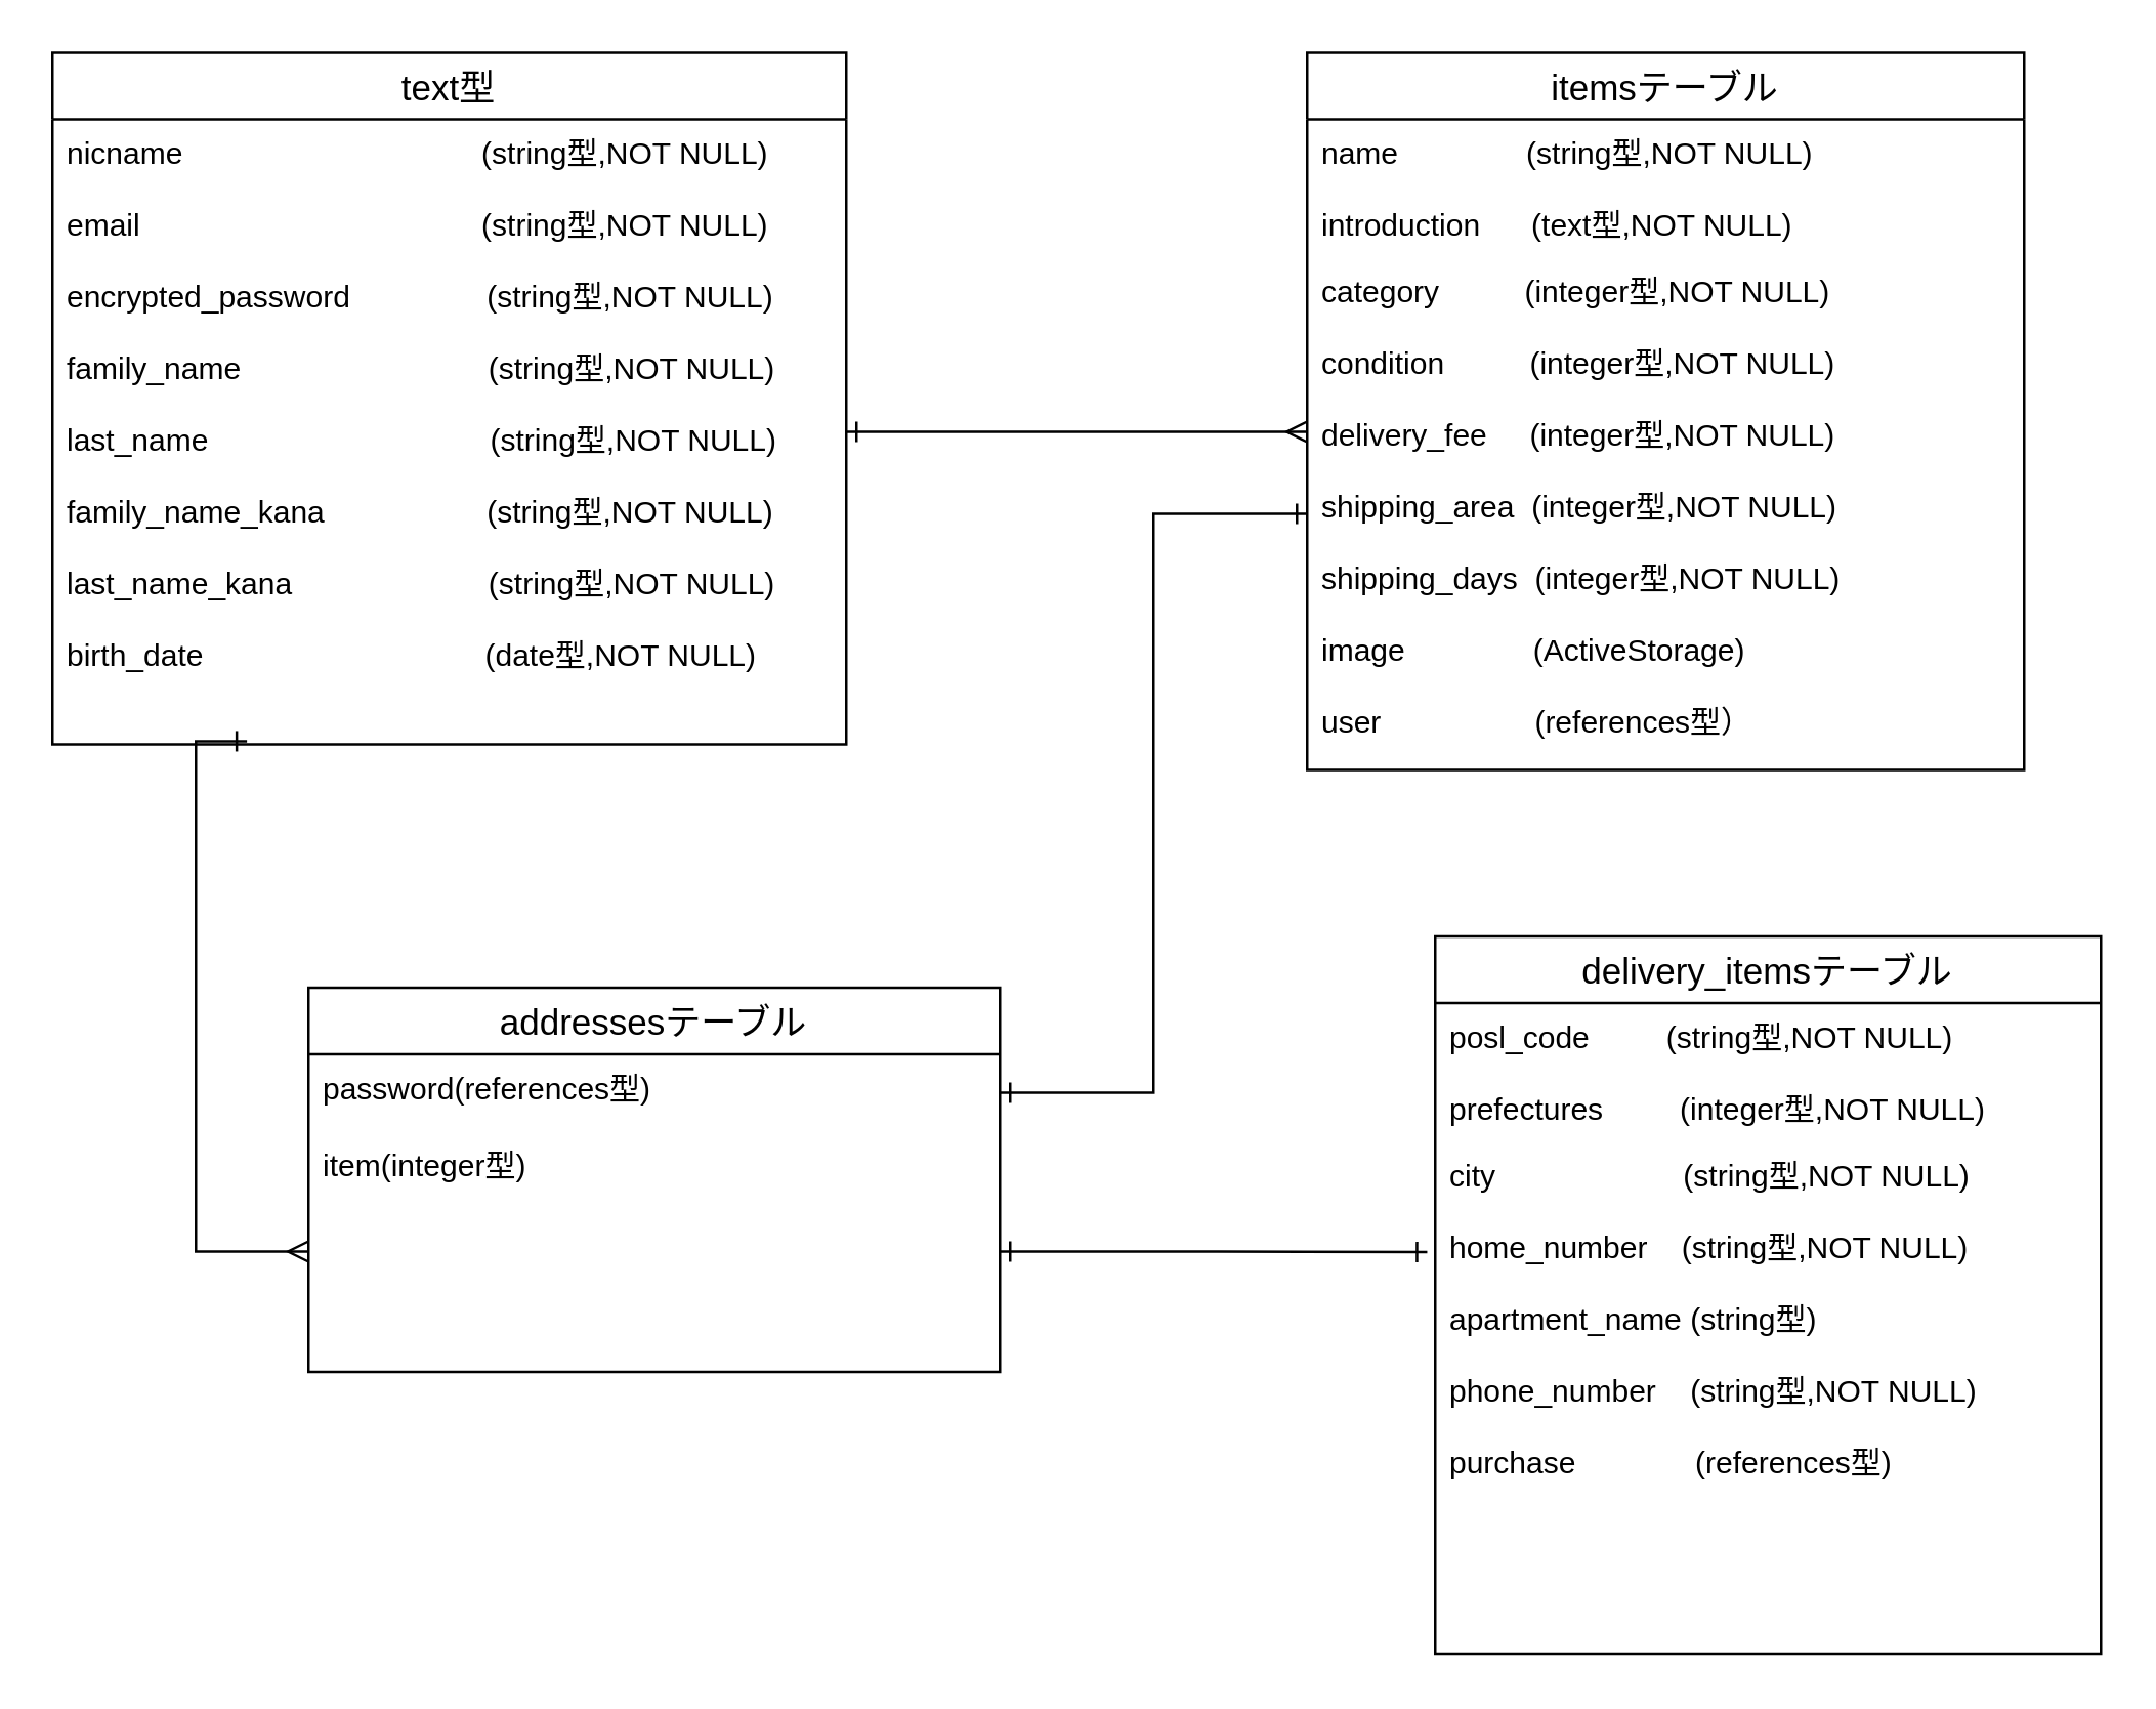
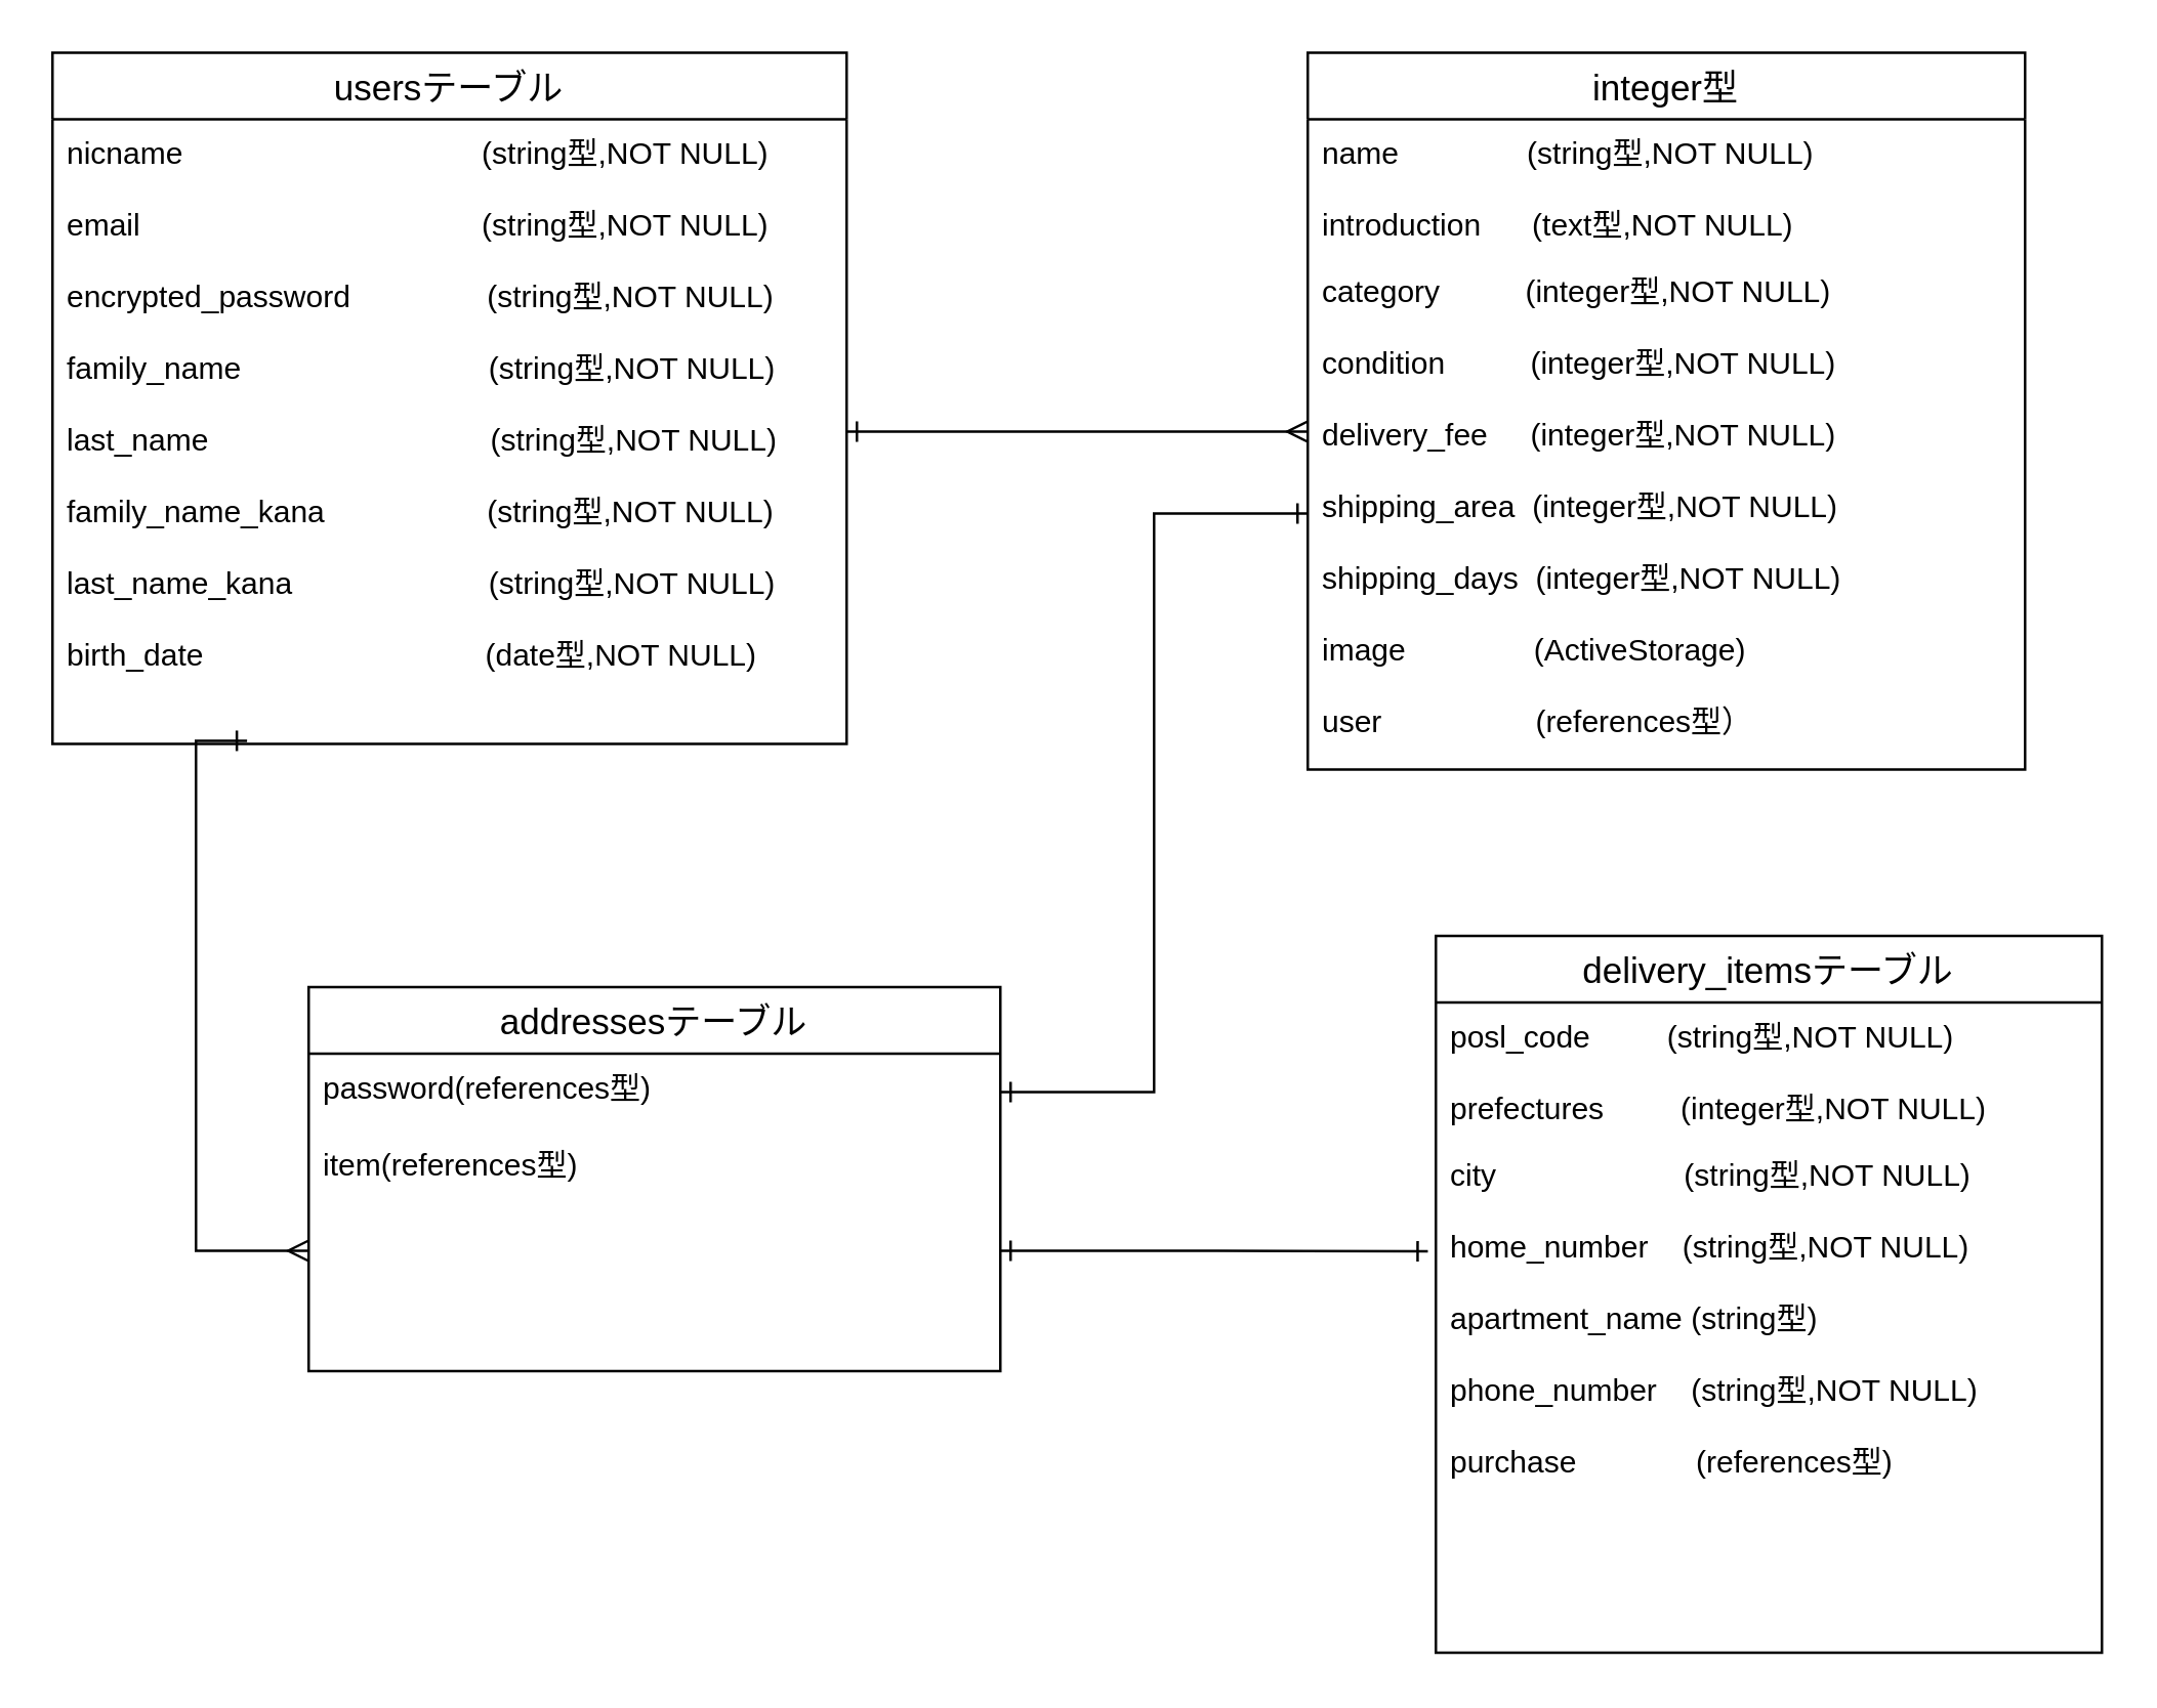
  <mxCell id="0" />
  <mxCell id="1" parent="0" />
- <mxCell id="2" value="text型" style="swimlane;fontStyle=0;childLayout=stackLayout;horizontal=1;startSize=26;horizontalStack=0;resizeParent=1;resizeParentMax=0;resizeLast=0;collapsible=1;marginBottom=0;align=center;fontSize=14;" parent="1" vertex="1"><mxGeometry x="20" y="20" width="310" height="270" as="geometry" /></mxCell>
+ <mxCell id="2" value="usersテーブル" style="swimlane;fontStyle=0;childLayout=stackLayout;horizontal=1;startSize=26;horizontalStack=0;resizeParent=1;resizeParentMax=0;resizeLast=0;collapsible=1;marginBottom=0;align=center;fontSize=14;" parent="1" vertex="1"><mxGeometry x="20" y="20" width="310" height="270" as="geometry" /></mxCell>
  <mxCell id="3" value="nicname                                   (string型,NOT NULL)&#10;&#10;email                                        (string型,NOT NULL)&#10;&#10;encrypted_password                (string型,NOT NULL)&#10;&#10;family_name                             (string型,NOT NULL)&#10;&#10;last_name                                 (string型,NOT NULL)&#10;&#10;family_name_kana                   (string型,NOT NULL)&#10;&#10;last_name_kana                       (string型,NOT NULL)&#10;&#10;birth_date                                 (date型,NOT NULL)" style="text;strokeColor=none;fillColor=none;spacingLeft=4;spacingRight=4;overflow=hidden;rotatable=0;points=[[0,0.5],[1,0.5]];portConstraint=eastwest;fontSize=12;" parent="2" vertex="1"><mxGeometry y="26" width="310" height="244" as="geometry" /></mxCell>
  <mxCell id="4" style="edgeStyle=orthogonalEdgeStyle;rounded=0;orthogonalLoop=1;jettySize=auto;html=1;exitX=0;exitY=0.5;exitDx=0;exitDy=0;entryX=0.245;entryY=0.995;entryDx=0;entryDy=0;entryPerimeter=0;endArrow=ERone;endFill=0;startArrow=ERmany;startFill=0;" parent="1" source="8" target="3" edge="1"><mxGeometry relative="1" as="geometry"><Array as="points"><mxPoint x="76" y="488" /></Array></mxGeometry></mxCell>
  <mxCell id="5" style="edgeStyle=orthogonalEdgeStyle;rounded=0;orthogonalLoop=1;jettySize=auto;html=1;exitX=1;exitY=0.5;exitDx=0;exitDy=0;startArrow=ERone;startFill=0;endArrow=ERmany;endFill=0;" parent="1" source="3" target="16" edge="1"><mxGeometry relative="1" as="geometry"><Array as="points"><mxPoint x="380" y="168" /><mxPoint x="380" y="168" /></Array></mxGeometry></mxCell>
  <mxCell id="6" value="addressesテーブル" style="swimlane;fontStyle=0;childLayout=stackLayout;horizontal=1;startSize=26;horizontalStack=0;resizeParent=1;resizeParentMax=0;resizeLast=0;collapsible=1;marginBottom=0;align=center;fontSize=14;" parent="1" vertex="1"><mxGeometry x="120" y="385" width="270" height="150" as="geometry" /></mxCell>
  <mxCell id="7" value="password(references型)&#10;&#10;" style="text;strokeColor=none;fillColor=none;spacingLeft=4;spacingRight=4;overflow=hidden;rotatable=0;points=[[0,0.5],[1,0.5]];portConstraint=eastwest;fontSize=12;" parent="6" vertex="1"><mxGeometry y="26" width="270" height="30" as="geometry" /></mxCell>
- <mxCell id="8" value="item(integer型)&#10;&#10;&#10;&#10;" style="text;strokeColor=none;fillColor=none;spacingLeft=4;spacingRight=4;overflow=hidden;rotatable=0;points=[[0,0.5],[1,0.5]];portConstraint=eastwest;fontSize=12;" parent="6" vertex="1"><mxGeometry y="56" width="270" height="94" as="geometry" /></mxCell>
+ <mxCell id="8" value="item(references型)&#10;&#10;&#10;&#10;" style="text;strokeColor=none;fillColor=none;spacingLeft=4;spacingRight=4;overflow=hidden;rotatable=0;points=[[0,0.5],[1,0.5]];portConstraint=eastwest;fontSize=12;" parent="6" vertex="1"><mxGeometry y="56" width="270" height="94" as="geometry" /></mxCell>
  <mxCell id="9" style="edgeStyle=orthogonalEdgeStyle;rounded=0;orthogonalLoop=1;jettySize=auto;html=1;exitX=0;exitY=0.5;exitDx=0;exitDy=0;entryX=1;entryY=0.5;entryDx=0;entryDy=0;endArrow=ERone;endFill=0;startArrow=ERone;startFill=0;" edge="1" parent="1" source="16" target="7"><mxGeometry relative="1" as="geometry" /></mxCell>
  <mxCell id="10" style="edgeStyle=orthogonalEdgeStyle;rounded=0;orthogonalLoop=1;jettySize=auto;html=1;exitX=1;exitY=0.5;exitDx=0;exitDy=0;entryX=-0.012;entryY=0.216;entryDx=0;entryDy=0;entryPerimeter=0;endArrow=ERone;endFill=0;startArrow=ERone;startFill=0;" edge="1" parent="1" source="8" target="13"><mxGeometry relative="1" as="geometry" /></mxCell>
  <mxCell id="11" value="delivery_itemsテーブル" style="swimlane;fontStyle=0;childLayout=stackLayout;horizontal=1;startSize=26;horizontalStack=0;resizeParent=1;resizeParentMax=0;resizeLast=0;collapsible=1;marginBottom=0;align=center;fontSize=14;" parent="1" vertex="1"><mxGeometry x="560" y="365" width="260" height="280" as="geometry" /></mxCell>
  <mxCell id="12" value="posl_code         (string型,NOT NULL)&#10;&#10;prefectures         (integer型,NOT NULL)" style="text;strokeColor=none;fillColor=none;spacingLeft=4;spacingRight=4;overflow=hidden;rotatable=0;points=[[0,0.5],[1,0.5]];portConstraint=eastwest;fontSize=12;" parent="11" vertex="1"><mxGeometry y="26" width="260" height="54" as="geometry" /></mxCell>
  <mxCell id="13" value="city                      (string型,NOT NULL)&#10;&#10;home_number    (string型,NOT NULL)&#10;&#10;apartment_name (string型)&#10;&#10;phone_number    (string型,NOT NULL)&#10;&#10;purchase              (references型)&#10;&#10;&#10;&#10;" style="text;strokeColor=none;fillColor=none;spacingLeft=4;spacingRight=4;overflow=hidden;rotatable=0;points=[[0,0.5],[1,0.5]];portConstraint=eastwest;fontSize=12;" parent="11" vertex="1"><mxGeometry y="80" width="260" height="200" as="geometry" /></mxCell>
- <mxCell id="14" value="itemsテーブル" style="swimlane;fontStyle=0;childLayout=stackLayout;horizontal=1;startSize=26;horizontalStack=0;resizeParent=1;resizeParentMax=0;resizeLast=0;collapsible=1;marginBottom=0;align=center;fontSize=14;" parent="1" vertex="1"><mxGeometry x="510" y="20" width="280" height="280" as="geometry" /></mxCell>
+ <mxCell id="14" value="integer型" style="swimlane;fontStyle=0;childLayout=stackLayout;horizontal=1;startSize=26;horizontalStack=0;resizeParent=1;resizeParentMax=0;resizeLast=0;collapsible=1;marginBottom=0;align=center;fontSize=14;" parent="1" vertex="1"><mxGeometry x="510" y="20" width="280" height="280" as="geometry" /></mxCell>
  <mxCell id="15" value="name               (string型,NOT NULL)&#10;&#10;introduction      (text型,NOT NULL)&#10;&#10;&#10;&#10;&#10;&#10;&#10;" style="text;strokeColor=none;fillColor=none;spacingLeft=4;spacingRight=4;overflow=hidden;rotatable=0;points=[[0,0.5],[1,0.5]];portConstraint=eastwest;fontSize=12;" parent="14" vertex="1"><mxGeometry y="26" width="280" height="54" as="geometry" /></mxCell>
  <mxCell id="16" value="category          (integer型,NOT NULL)&#10;&#10;condition          (integer型,NOT NULL)&#10;&#10;delivery_fee     (integer型,NOT NULL)&#10;&#10;shipping_area  (integer型,NOT NULL)&#10;&#10;shipping_days  (integer型,NOT NULL)&#10;&#10;image               (ActiveStorage)&#10;&#10;user                  (references型）" style="text;strokeColor=none;fillColor=none;spacingLeft=4;spacingRight=4;overflow=hidden;rotatable=0;points=[[0,0.5],[1,0.5]];portConstraint=eastwest;fontSize=12;" parent="14" vertex="1"><mxGeometry y="80" width="280" height="200" as="geometry" /></mxCell>
